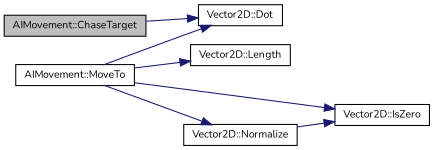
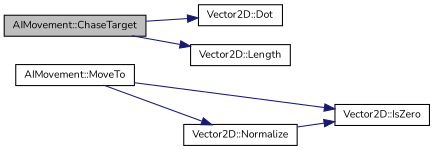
  digraph {
    fontname=Nunito
    rankdir=LR
    node [color=black fillcolor=white fontname=Nunito fontsize=10 shape=record style=filled]
    edge [color=midnightblue fontname=Nunito fontsize=10 labelfontname=Helvetica labelfontsize=10 style=solid]
    n1 [fillcolor=grey75 fontcolor=black height=0.2 label="AIMovement::ChaseTarget" width=0.4]
    n2 [height=0.2 label="Vector2D::Dot" width=0.4]
    n3 [height=0.2 label="AIMovement::MoveTo" width=0.4]
    n4 [height=0.2 label="Vector2D::Normalize" width=0.4]
    n5 [height=0.2 label="Vector2D::Length" width=0.4]
    n6 [height=0.2 label="Vector2D::IsZero" width=0.4]
    n1 -> n2
-   n3 -> n2
    n3 -> n4
-   n3 -> n5
+   n1 -> n5
    n3 -> n6
    n4 -> n6
  }
